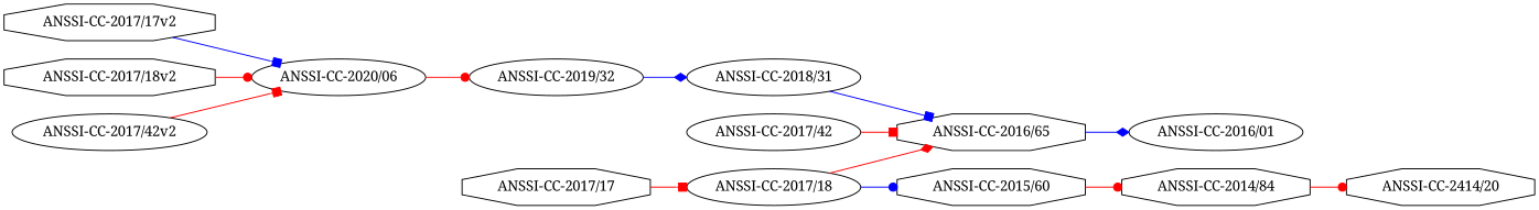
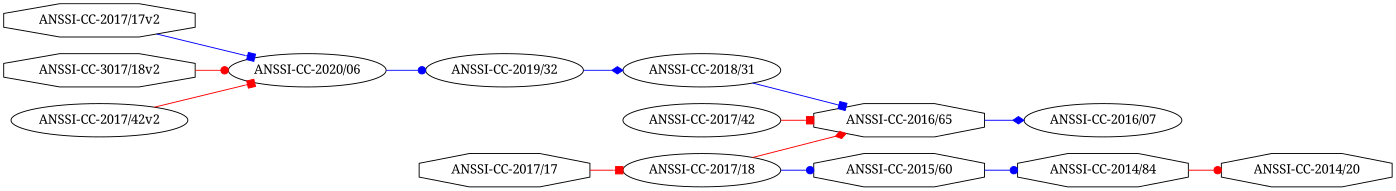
  digraph {
    fontname="Noto Serif"
    rankdir=LR
    node [fontname="Noto Serif" shape=octagon]
    edge [arrowhead=dot color=blue fontname="Noto Serif"]
-   n1 [label="ANSSI-CC-2414/20"]
+   n1 [label="ANSSI-CC-2014/20"]
    n2 [label="ANSSI-CC-2014/84"]
    n3 [label="ANSSI-CC-2017/17v2"]
    n4 [label="ANSSI-CC-2020/06" shape=ellipse]
    n5 [label="ANSSI-CC-2019/32" shape=ellipse]
    n6 [label="ANSSI-CC-2018/31" shape=ellipse]
    n7 [label="ANSSI-CC-2016/65"]
    n8 [label="ANSSI-CC-2017/17"]
    n9 [label="ANSSI-CC-2017/18" shape=ellipse]
-   n10 [label="ANSSI-CC-2016/01" shape=ellipse]
+   n10 [label="ANSSI-CC-2016/07" shape=ellipse]
    n11 [label="ANSSI-CC-2015/60"]
-   n12 [label="ANSSI-CC-2017/18v2"]
+   n12 [label="ANSSI-CC-3017/18v2"]
    n13 [label="ANSSI-CC-2017/42" shape=ellipse]
    n14 [label="ANSSI-CC-2017/42v2" shape=ellipse]
    n2 -> n1 [color=red]
    n3 -> n4 [arrowhead=box]
-   n4 -> n5 [color=red]
+   n4 -> n5
    n5 -> n6 [arrowhead=diamond]
    n6 -> n7 [arrowhead=box]
    n7 -> n10 [arrowhead=diamond]
    n8 -> n9 [arrowhead=box color=red]
    n9 -> n7 [arrowhead=diamond color=red]
    n9 -> n11
-   n11 -> n2 [color=red]
+   n11 -> n2
    n12 -> n4 [color=red]
    n13 -> n7 [arrowhead=box color=red]
    n14 -> n4 [arrowhead=box color=red]
  }
